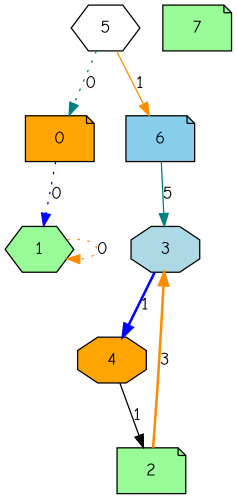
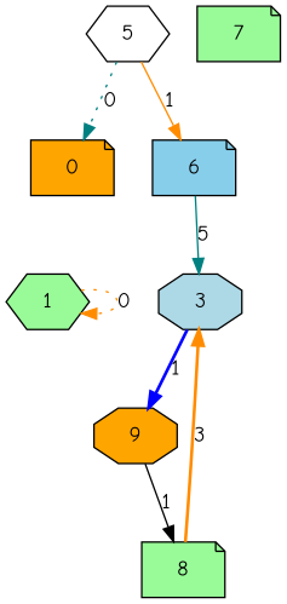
  digraph {
    fontname="Comic Neue"
    node [fillcolor=palegreen fontname="Comic Neue" shape=note style=filled]
    edge [color=darkorange fontname="Comic Neue" style=dotted]
    5 [fillcolor=white shape=hexagon]
    0 [fillcolor=orange]
    6 [fillcolor=skyblue]
    1 [shape=hexagon]
    3 [fillcolor=lightblue shape=octagon]
-   4 [fillcolor=orange shape=octagon]
-   2
+   4 [fillcolor=orange shape=octagon label=9]
+   2 [label=8]
    7
    5 -> 0 [color=teal label=0]
    5 -> 6 [label=1 style=solid]
-   0 -> 1 [color=blue label=0]
    6 -> 3 [color=teal label=5 style=solid]
    1 -> 1 [label=0]
    3 -> 4 [color=blue label=1 style=bold]
    4 -> 2 [color=black label=1 style=solid]
    2 -> 3 [label=3 style=bold]
  }
